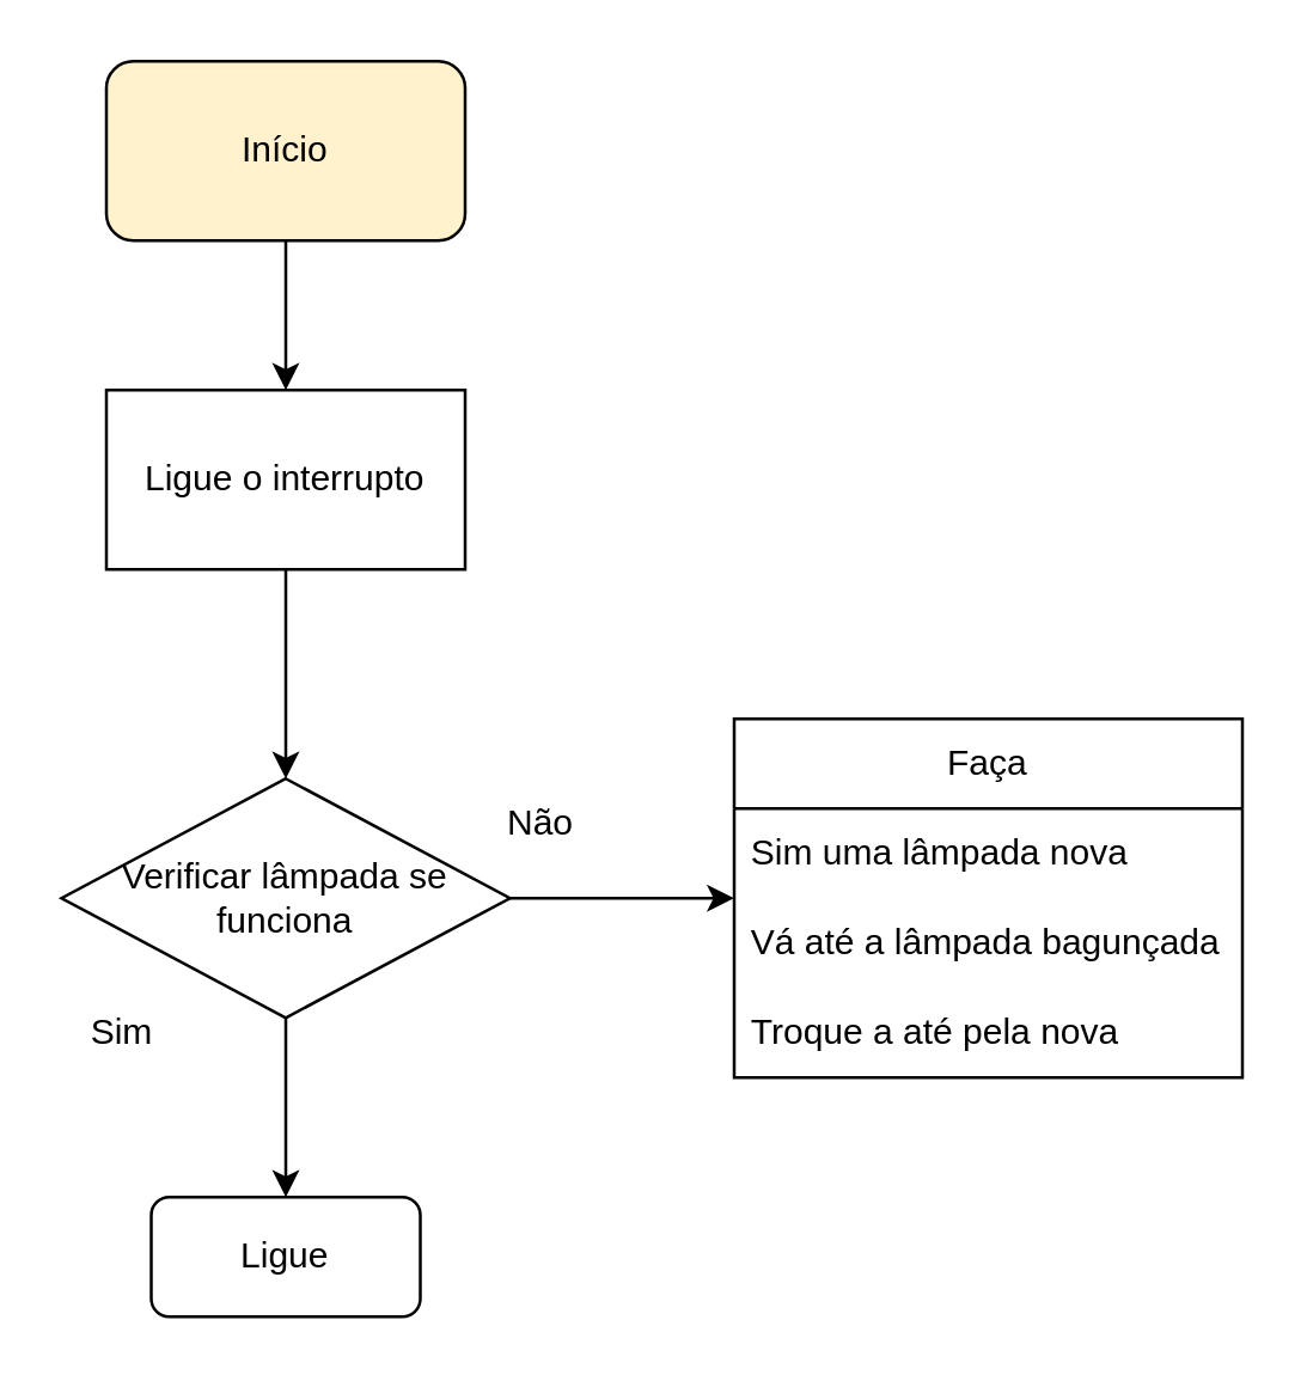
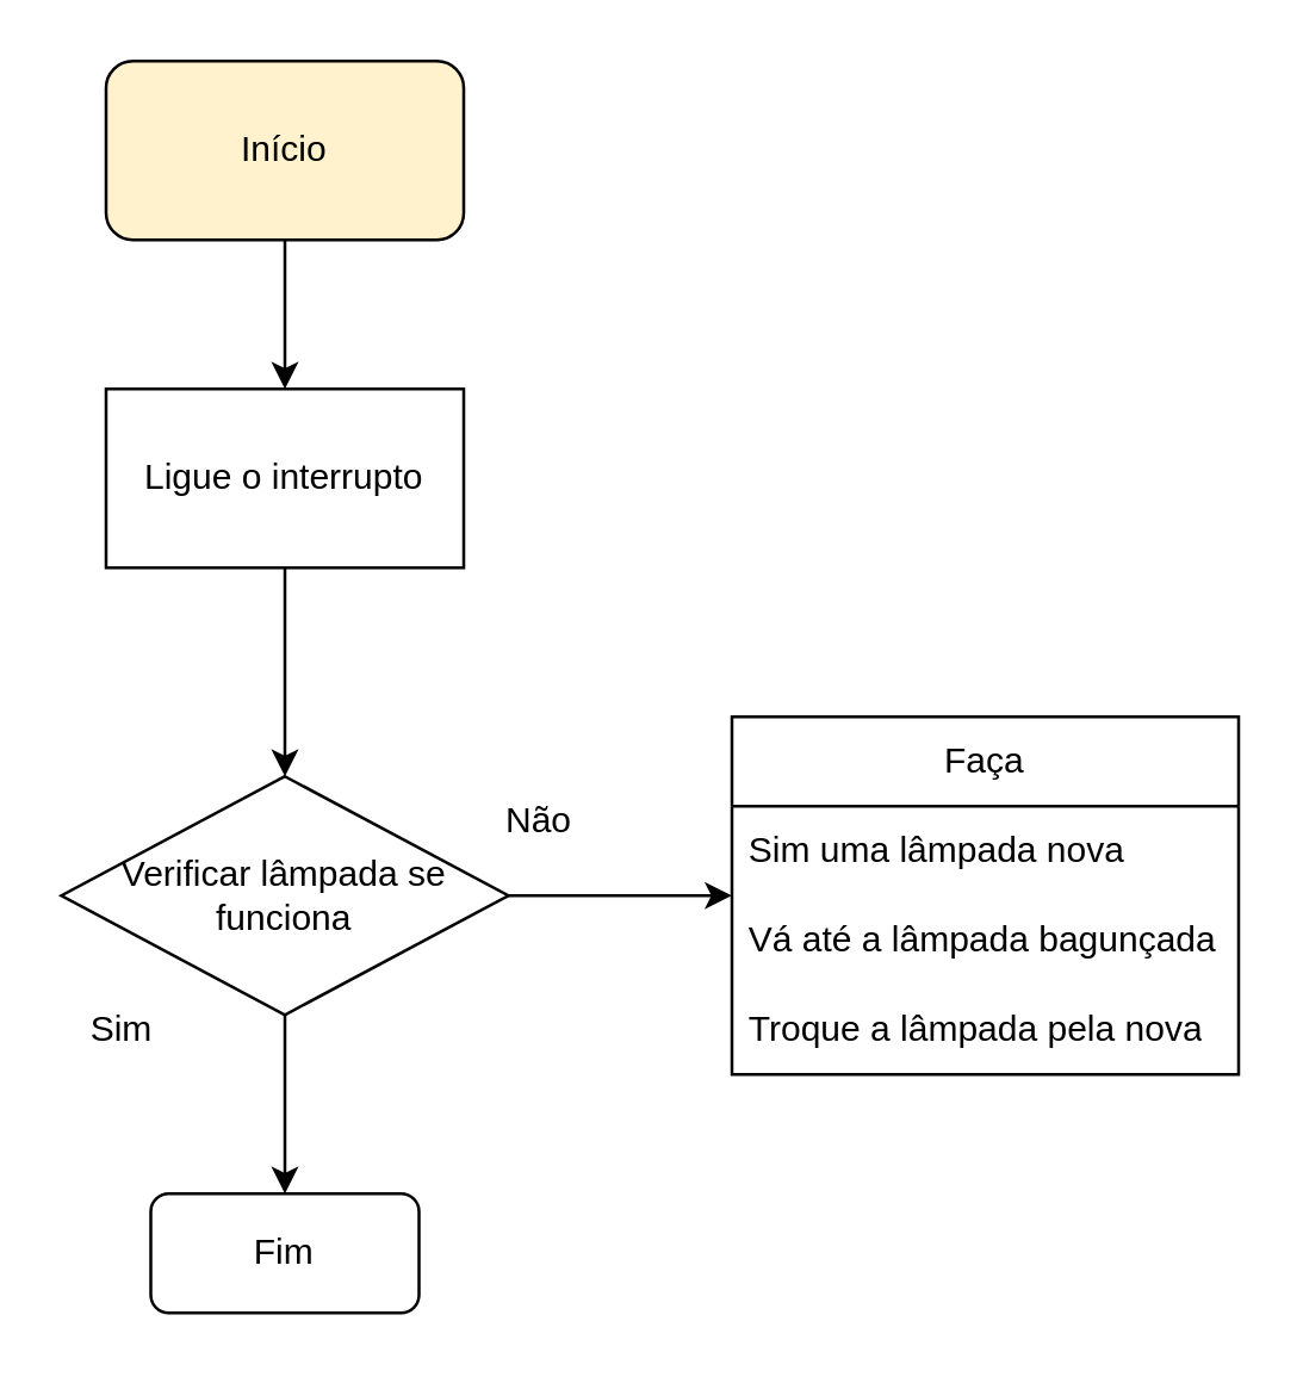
  <mxCell id="0" />
  <mxCell id="1" parent="0" />
  <mxCell id="2" style="edgeStyle=none;rounded=0;orthogonalLoop=1;jettySize=auto;html=1;exitX=0.5;exitY=1;exitDx=0;exitDy=0;" edge="1" parent="1"><mxGeometry relative="1" as="geometry"><mxPoint x="95" y="130" as="targetPoint" /><mxPoint x="95" y="80" as="sourcePoint" /></mxGeometry></mxCell>
  <mxCell id="3" value="Início" style="rounded=1;whiteSpace=wrap;html=1;fillColor=#fff2cc;" vertex="1" parent="1"><mxGeometry x="35" y="20" width="120" height="60" as="geometry" /></mxCell>
  <mxCell id="4" style="edgeStyle=none;rounded=0;orthogonalLoop=1;jettySize=auto;html=1;" edge="1" parent="1" source="5"><mxGeometry relative="1" as="geometry"><mxPoint x="95" y="260" as="targetPoint" /></mxGeometry></mxCell>
  <mxCell id="5" value="Ligue o interrupto" style="rounded=0;whiteSpace=wrap;html=1;" vertex="1" parent="1"><mxGeometry x="35" y="130" width="120" height="60" as="geometry" /></mxCell>
  <mxCell id="6" style="edgeStyle=none;rounded=0;orthogonalLoop=1;jettySize=auto;html=1;exitX=1;exitY=0.5;exitDx=0;exitDy=0;" edge="1" parent="1" source="8"><mxGeometry relative="1" as="geometry"><mxPoint x="245" y="300" as="targetPoint" /></mxGeometry></mxCell>
  <mxCell id="7" style="edgeStyle=none;rounded=0;orthogonalLoop=1;jettySize=auto;html=1;exitX=0.5;exitY=1;exitDx=0;exitDy=0;" edge="1" parent="1" source="8"><mxGeometry relative="1" as="geometry"><mxPoint x="95" y="400" as="targetPoint" /></mxGeometry></mxCell>
  <mxCell id="8" value="Verificar lâmpada se funciona" style="rhombus;whiteSpace=wrap;html=1;" vertex="1" parent="1"><mxGeometry x="20" y="260" width="150" height="80" as="geometry" /></mxCell>
  <mxCell id="9" value="Não" style="text;html=1;align=center;verticalAlign=middle;resizable=0;points=[];autosize=1;strokeColor=none;fillColor=none;" vertex="1" parent="1"><mxGeometry x="155" y="260" width="50" height="30" as="geometry" /></mxCell>
  <mxCell id="10" value="Sim" style="text;html=1;align=center;verticalAlign=middle;resizable=0;points=[];autosize=1;strokeColor=none;fillColor=none;" vertex="1" parent="1"><mxGeometry x="20" y="330" width="40" height="30" as="geometry" /></mxCell>
- <mxCell id="11" value="Ligue" style="rounded=1;whiteSpace=wrap;html=1;" vertex="1" parent="1"><mxGeometry x="50" y="400" width="90" height="40" as="geometry" /></mxCell>
+ <mxCell id="11" value="Fim" style="rounded=1;whiteSpace=wrap;html=1;" vertex="1" parent="1"><mxGeometry x="50" y="400" width="90" height="40" as="geometry" /></mxCell>
  <mxCell id="12" value="Faça" style="swimlane;fontStyle=0;childLayout=stackLayout;horizontal=1;startSize=30;horizontalStack=0;resizeParent=1;resizeParentMax=0;resizeLast=0;collapsible=1;marginBottom=0;whiteSpace=wrap;html=1;" vertex="1" parent="1"><mxGeometry x="245" y="240" width="170" height="120" as="geometry" /></mxCell>
  <mxCell id="13" value="Sim uma lâmpada nova" style="text;strokeColor=none;fillColor=none;align=left;verticalAlign=middle;spacingLeft=4;spacingRight=4;overflow=hidden;points=[[0,0.5],[1,0.5]];portConstraint=eastwest;rotatable=0;whiteSpace=wrap;html=1;" vertex="1" parent="12"><mxGeometry y="30" width="170" height="30" as="geometry" /></mxCell>
  <mxCell id="14" value="Vá até a lâmpada bagunçada" style="text;strokeColor=none;fillColor=none;align=left;verticalAlign=middle;spacingLeft=4;spacingRight=4;overflow=hidden;points=[[0,0.5],[1,0.5]];portConstraint=eastwest;rotatable=0;whiteSpace=wrap;html=1;" vertex="1" parent="12"><mxGeometry y="60" width="170" height="30" as="geometry" /></mxCell>
- <mxCell id="15" value="Troque a até pela nova" style="text;strokeColor=none;fillColor=none;align=left;verticalAlign=middle;spacingLeft=4;spacingRight=4;overflow=hidden;points=[[0,0.5],[1,0.5]];portConstraint=eastwest;rotatable=0;whiteSpace=wrap;html=1;" vertex="1" parent="12"><mxGeometry y="90" width="170" height="30" as="geometry" /></mxCell>
+ <mxCell id="15" value="Troque a lâmpada pela nova" style="text;strokeColor=none;fillColor=none;align=left;verticalAlign=middle;spacingLeft=4;spacingRight=4;overflow=hidden;points=[[0,0.5],[1,0.5]];portConstraint=eastwest;rotatable=0;whiteSpace=wrap;html=1;" vertex="1" parent="12"><mxGeometry y="90" width="170" height="30" as="geometry" /></mxCell>
